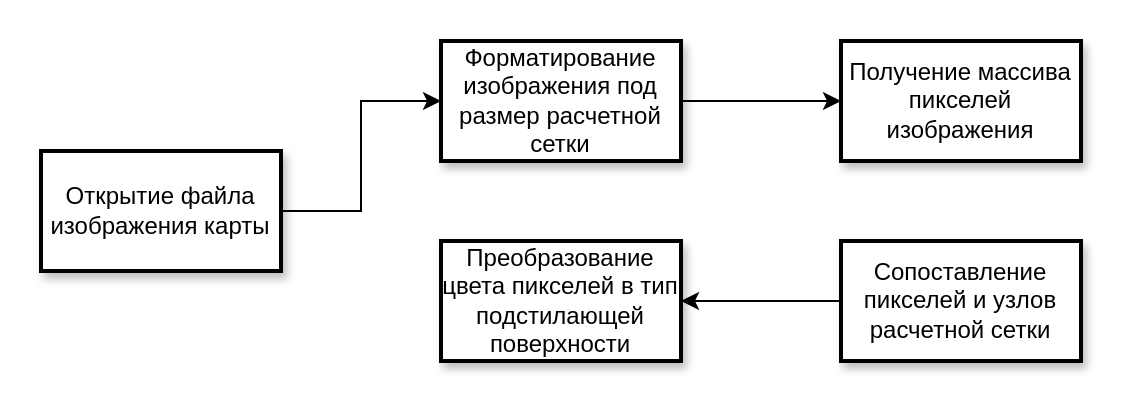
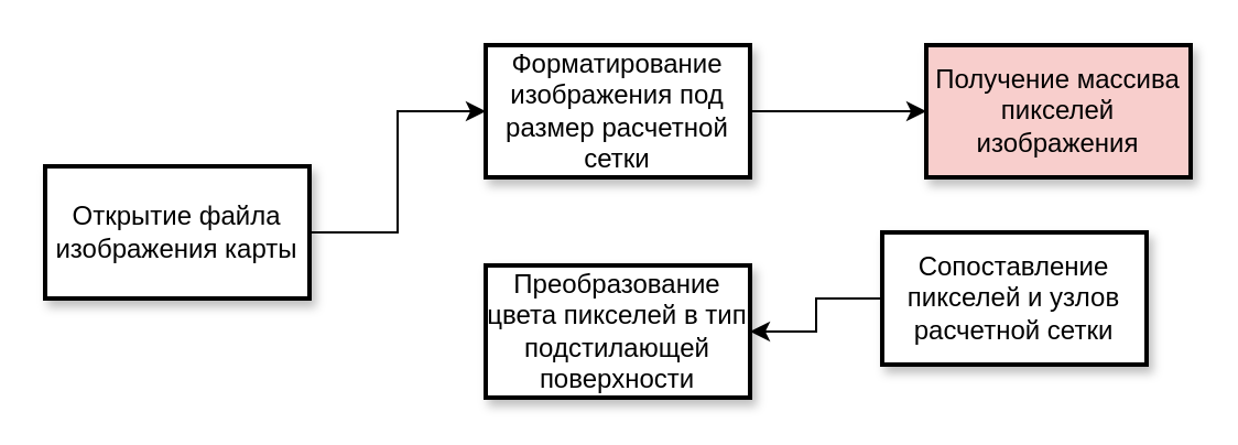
  <mxCell id="0" />
  <mxCell id="1" parent="0" />
  <mxCell id="2" value="" style="edgeStyle=orthogonalEdgeStyle;rounded=0;orthogonalLoop=1;jettySize=auto;html=1;" edge="1" parent="1" source="3" target="5"><mxGeometry relative="1" as="geometry" /></mxCell>
  <mxCell id="3" value="Открытие файла изображения карты" style="rounded=0;whiteSpace=wrap;html=1;strokeWidth=2;glass=0;shadow=1;" vertex="1" parent="1"><mxGeometry x="20" y="75" width="120" height="60" as="geometry" /></mxCell>
  <mxCell id="4" value="" style="edgeStyle=orthogonalEdgeStyle;rounded=0;orthogonalLoop=1;jettySize=auto;html=1;" edge="1" parent="1" source="5" target="6"><mxGeometry relative="1" as="geometry" /></mxCell>
  <mxCell id="5" value="Форматирование изображения под размер расчетной сетки" style="rounded=0;whiteSpace=wrap;html=1;strokeWidth=2;shadow=1;" vertex="1" parent="1"><mxGeometry x="220" y="20" width="120" height="60" as="geometry" /></mxCell>
- <mxCell id="6" value="Получение массива пикселей изображения" style="rounded=0;whiteSpace=wrap;html=1;strokeWidth=2;shadow=1;" vertex="1" parent="1"><mxGeometry x="420" y="20" width="120" height="60" as="geometry" /></mxCell>
+ <mxCell id="6" value="Получение массива пикселей изображения" style="rounded=0;whiteSpace=wrap;html=1;strokeWidth=2;shadow=1;fillColor=#f8cecc;" vertex="1" parent="1"><mxGeometry x="420" y="20" width="120" height="60" as="geometry" /></mxCell>
  <mxCell id="7" value="" style="edgeStyle=orthogonalEdgeStyle;rounded=0;orthogonalLoop=1;jettySize=auto;html=1;" edge="1" parent="1" source="8" target="9"><mxGeometry relative="1" as="geometry" /></mxCell>
- <mxCell id="8" value="Сопоставление пикселей и узлов расчетной сетки" style="rounded=0;whiteSpace=wrap;html=1;strokeWidth=2;shadow=1;" vertex="1" parent="1"><mxGeometry x="420" y="120" width="120" height="60" as="geometry" /></mxCell>
+ <mxCell id="8" value="Сопоставление пикселей и узлов расчетной сетки" style="rounded=0;whiteSpace=wrap;html=1;strokeWidth=2;shadow=1;" vertex="1" parent="1"><mxGeometry x="400" y="105" width="120" height="60" as="geometry" /></mxCell>
  <mxCell id="9" value="Преобразование цвета пикселей в тип подстилающей поверхности" style="rounded=0;whiteSpace=wrap;html=1;strokeWidth=2;shadow=1;" vertex="1" parent="1"><mxGeometry x="220" y="120" width="120" height="60" as="geometry" /></mxCell>
